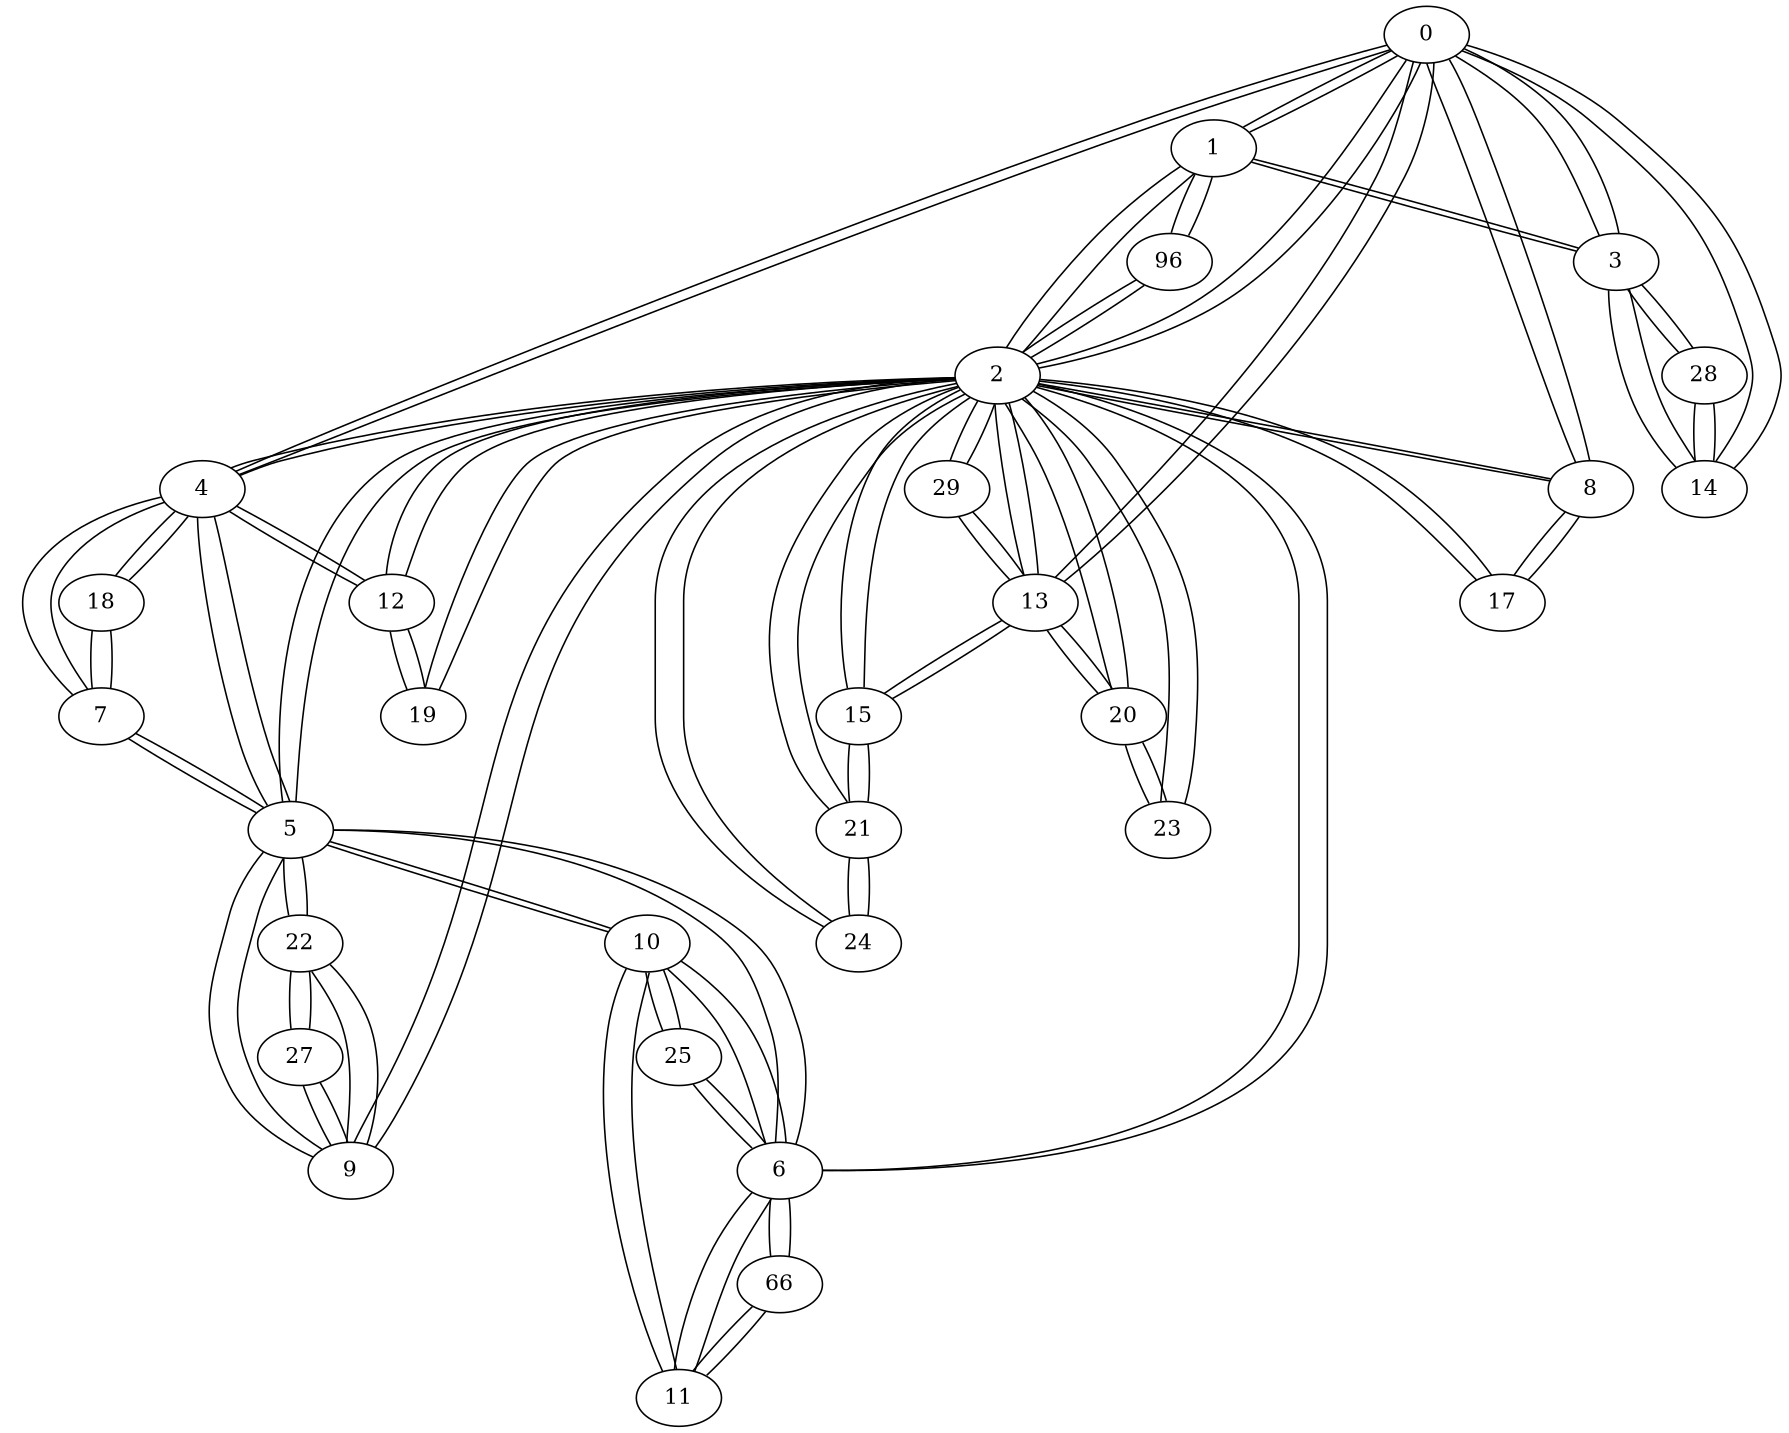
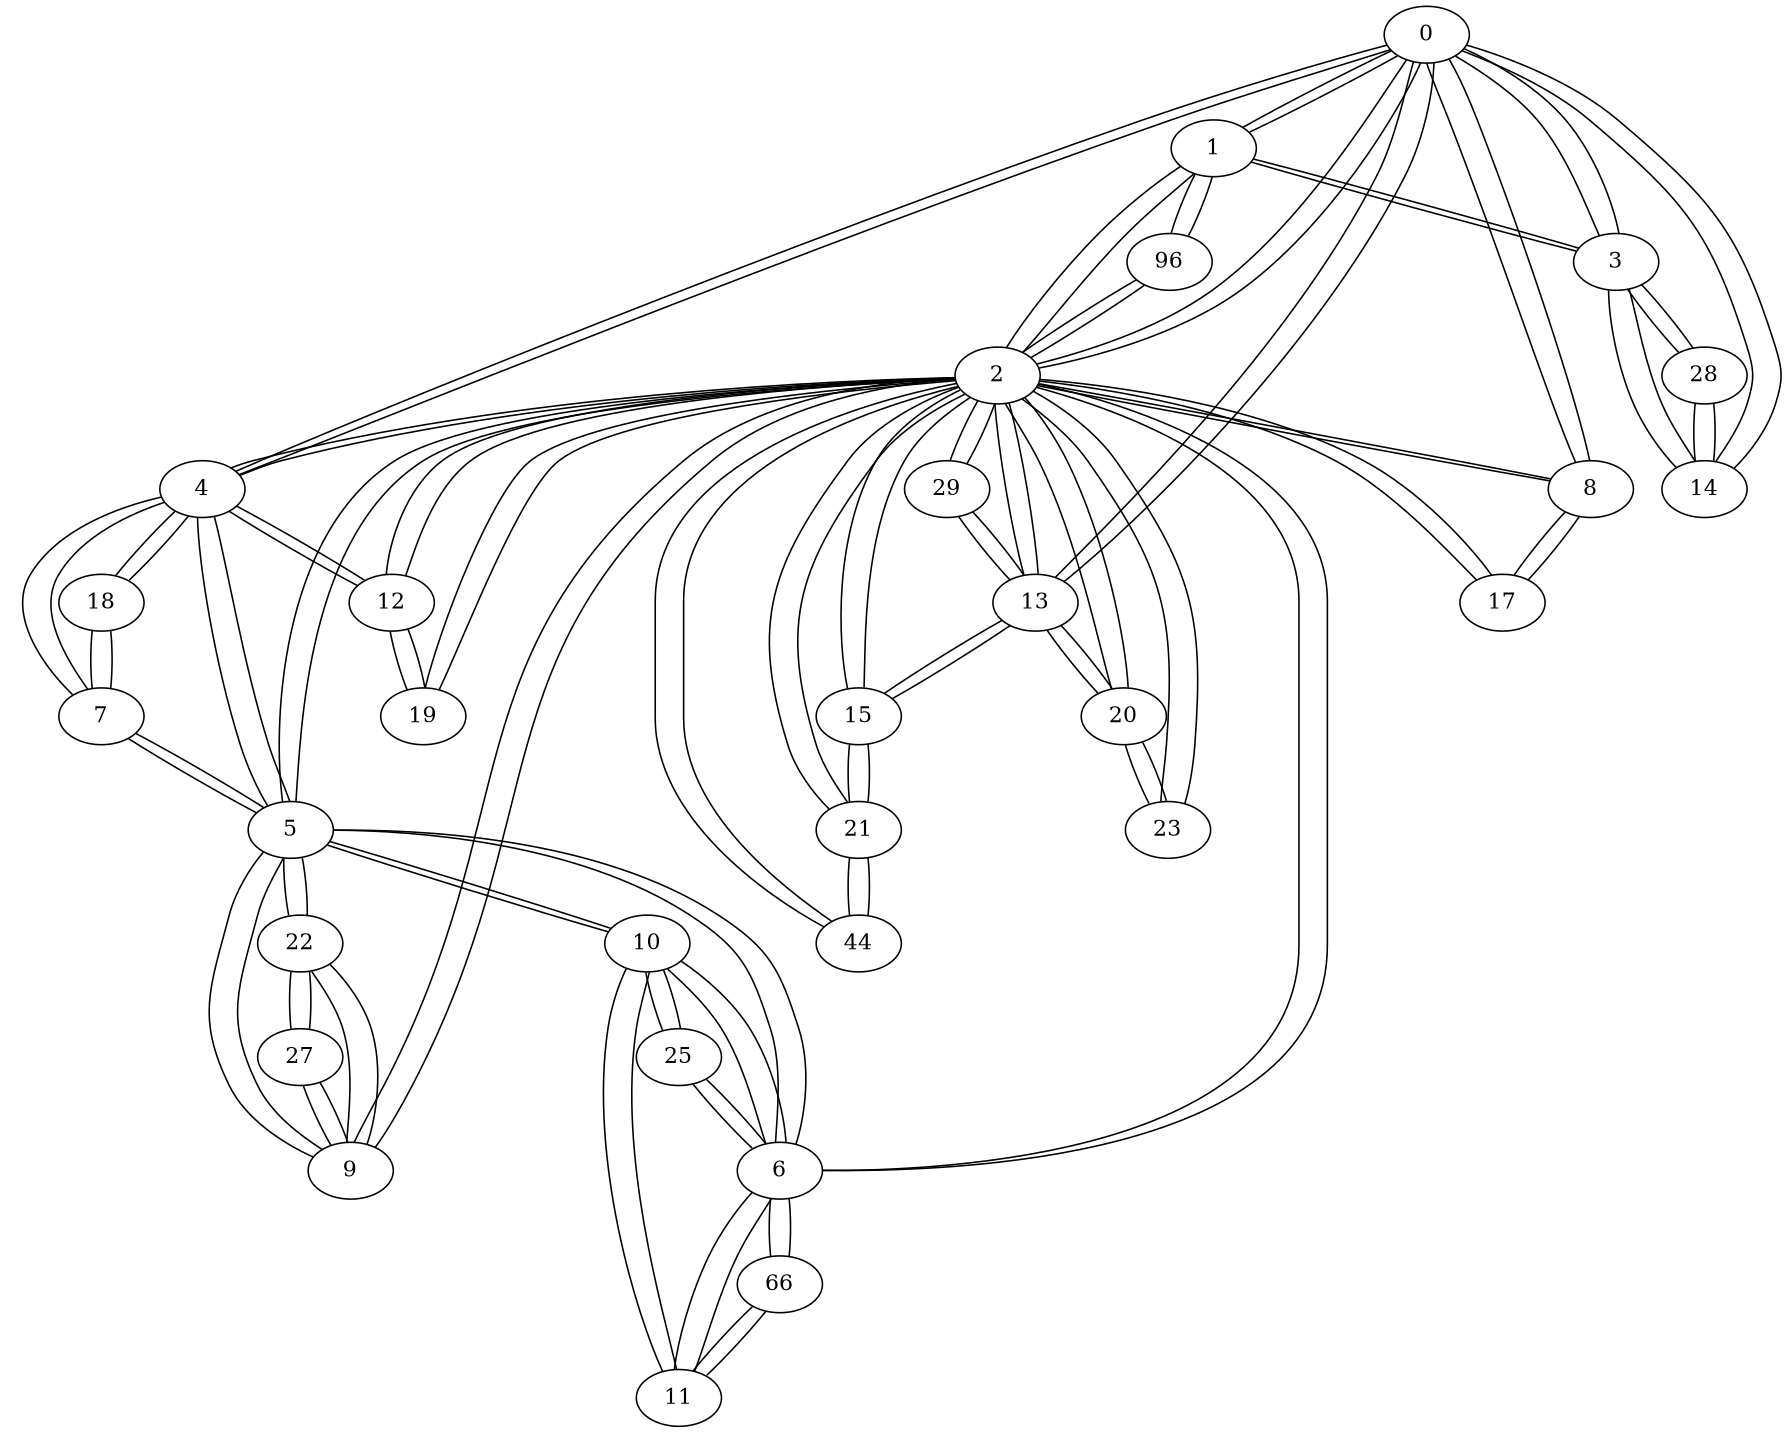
  graph {
    edge [distancia=9]
    0
    1
    2
    3
    4
    8
    13
    14
    n9 [label=96]
    5
    6
    9
    12
    15
    17
    19
    20
    21
    23
-   24
+   24 [label=44]
    29
    28
    7
    18
    10
    22
    11
    25
    n29 [label=66]
    27
    0 -- 1 [distancia=15]
    0 -- 2 [distancia=11]
    0 -- 3 [distancia=7]
    0 -- 4
    0 -- 8
    0 -- 13 [distancia=3]
    0 -- 14 [distancia=12]
    1 -- 0 [distancia=15]
    1 -- 2 [distancia=5]
    1 -- 3 [distancia=5]
    1 -- n9
    2 -- 0 [distancia=11]
    2 -- 1 [distancia=5]
    2 -- 4
    2 -- 8 [distancia=14]
    2 -- 13 [distancia=15]
    2 -- n9 [distancia=4]
    2 -- 5 [distancia=1]
    2 -- 6 [distancia=13]
    2 -- 9 [distancia=2]
    2 -- 12 [distancia=15]
    2 -- 15 [distancia=3]
    2 -- 17 [distancia=14]
    2 -- 19 [distancia=11]
    2 -- 20 [distancia=14]
    2 -- 21 [distancia=4]
    2 -- 23 [distancia=11]
    2 -- 24 [distancia=8]
    2 -- 29 [distancia=10]
    3 -- 0 [distancia=7]
    3 -- 1 [distancia=5]
    3 -- 14 [distancia=6]
    3 -- 28
    4 -- 0
    4 -- 2
    4 -- 5 [distancia=11]
    4 -- 12 [distancia=10]
    4 -- 7 [distancia=2]
    4 -- 18 [distancia=6]
    8 -- 0
    8 -- 2 [distancia=14]
    8 -- 17 [distancia=13]
    13 -- 0 [distancia=3]
    13 -- 2 [distancia=15]
    13 -- 15 [distancia=6]
    13 -- 20 [distancia=11]
    13 -- 29 [distancia=3]
    14 -- 0 [distancia=12]
    14 -- 3 [distancia=6]
    14 -- 28 [distancia=12]
    n9 -- 1
    n9 -- 2 [distancia=4]
    5 -- 2 [distancia=1]
    5 -- 4 [distancia=11]
    5 -- 6 [distancia=7]
    5 -- 9 [distancia=2]
    5 -- 7 [distancia=6]
    5 -- 10 [distancia=5]
    5 -- 22 [distancia=15]
    6 -- 2 [distancia=13]
    6 -- 5 [distancia=7]
    6 -- 10 [distancia=1]
    6 -- 11
    6 -- 25 [distancia=12]
    6 -- n29
    9 -- 2 [distancia=2]
    9 -- 5 [distancia=2]
    9 -- 22 [distancia=7]
    9 -- 27 [distancia=14]
    12 -- 2 [distancia=15]
    12 -- 4 [distancia=10]
    12 -- 19 [distancia=6]
    15 -- 2 [distancia=3]
    15 -- 13 [distancia=6]
    15 -- 21 [distancia=2]
    17 -- 2 [distancia=14]
    17 -- 8 [distancia=13]
    19 -- 2 [distancia=11]
    19 -- 12 [distancia=6]
    20 -- 2 [distancia=14]
    20 -- 13 [distancia=11]
    20 -- 23 [distancia=8]
    21 -- 2 [distancia=4]
    21 -- 15 [distancia=2]
    21 -- 24 [distancia=12]
    23 -- 2 [distancia=11]
    23 -- 20 [distancia=8]
    24 -- 2 [distancia=8]
    24 -- 21 [distancia=12]
    29 -- 2 [distancia=10]
    29 -- 13 [distancia=3]
    28 -- 3
    28 -- 14 [distancia=12]
    7 -- 4 [distancia=2]
    7 -- 5 [distancia=6]
    7 -- 18
    18 -- 4 [distancia=6]
    18 -- 7
    10 -- 5 [distancia=5]
    10 -- 6 [distancia=1]
    10 -- 11 [distancia=2]
    10 -- 25 [distancia=4]
    22 -- 5 [distancia=15]
    22 -- 9 [distancia=7]
    22 -- 27 [distancia=12]
    11 -- 6
    11 -- 10 [distancia=2]
    11 -- n29 [distancia=5]
    25 -- 6 [distancia=12]
    25 -- 10 [distancia=4]
    n29 -- 6
    n29 -- 11 [distancia=5]
    27 -- 9 [distancia=14]
    27 -- 22 [distancia=12]
  }
